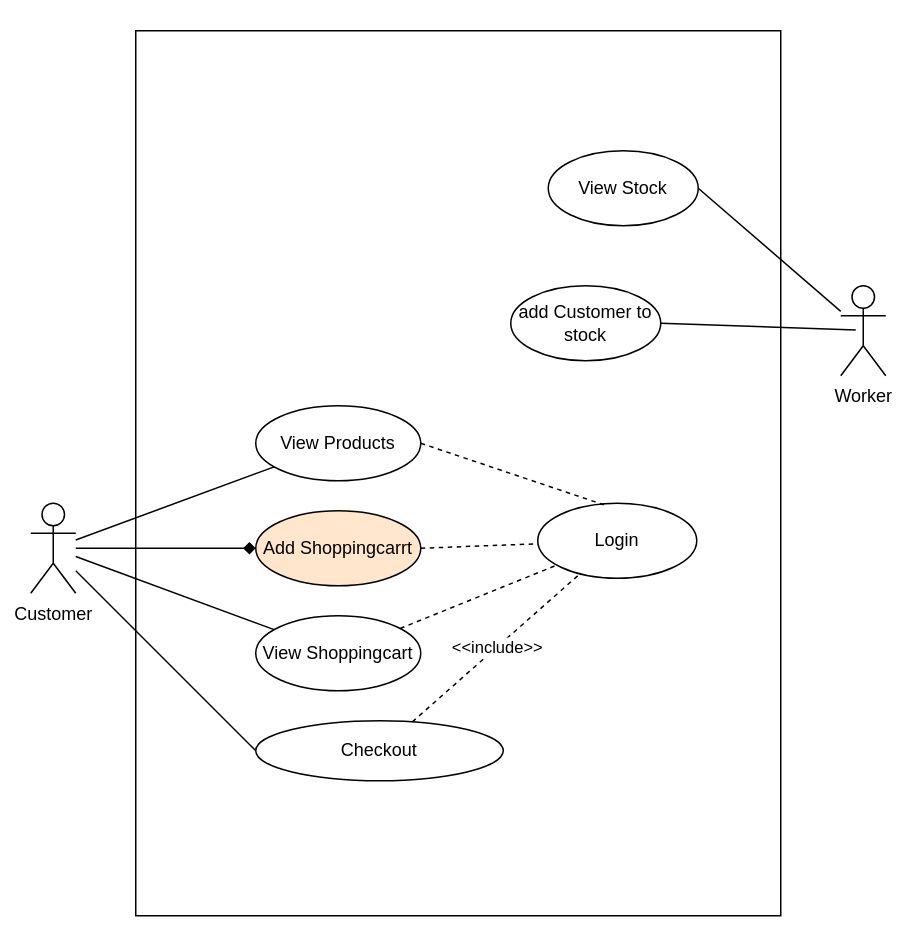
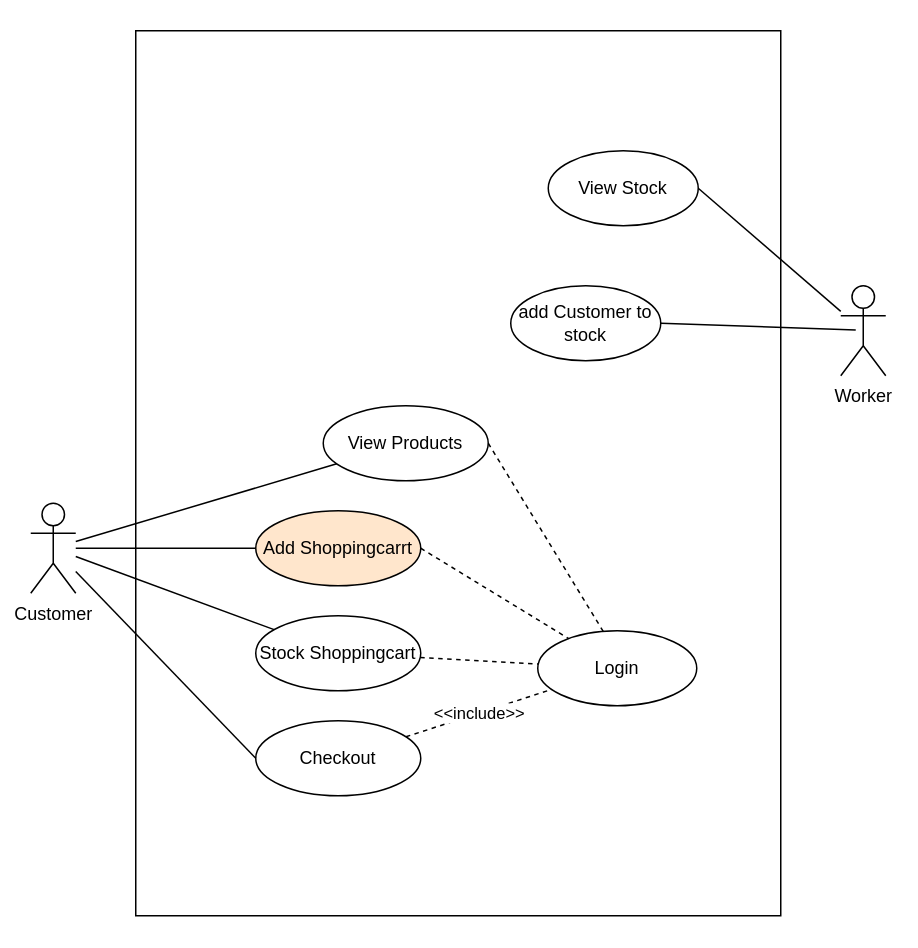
  <mxCell id="0" />
  <mxCell id="1" parent="0" />
  <mxCell id="2" value="Customer" style="shape=umlActor;verticalLabelPosition=bottom;verticalAlign=top;html=1;outlineConnect=0;" vertex="1" parent="1"><mxGeometry x="20" y="335" width="30" height="60" as="geometry" /></mxCell>
  <mxCell id="3" value="Worker" style="shape=umlActor;verticalLabelPosition=bottom;verticalAlign=top;html=1;outlineConnect=0;" vertex="1" parent="1"><mxGeometry x="560" y="190" width="30" height="60" as="geometry" /></mxCell>
  <mxCell id="4" value="" style="rounded=0;whiteSpace=wrap;html=1;" vertex="1" parent="1"><mxGeometry x="90" y="20" width="430" height="590" as="geometry" /></mxCell>
- <mxCell id="5" value="View Products" style="ellipse;whiteSpace=wrap;html=1;" vertex="1" parent="1"><mxGeometry x="170" y="270" width="110" height="50" as="geometry" /></mxCell>
- <mxCell id="6" value="View Shoppingcart" style="ellipse;whiteSpace=wrap;html=1;" vertex="1" parent="1"><mxGeometry x="170" y="410" width="110" height="50" as="geometry" /></mxCell>
- <mxCell id="7" value="Checkout" style="ellipse;whiteSpace=wrap;html=1;" vertex="1" parent="1"><mxGeometry x="170" y="480" width="165" height="40" as="geometry" /></mxCell>
- <mxCell id="8" value="Login" style="ellipse;whiteSpace=wrap;html=1;" vertex="1" parent="1"><mxGeometry x="358" y="335" width="106" height="50" as="geometry" /></mxCell>
+ <mxCell id="5" value="View Products" style="ellipse;whiteSpace=wrap;html=1;" vertex="1" parent="1"><mxGeometry x="215" y="270" width="110" height="50" as="geometry" /></mxCell>
+ <mxCell id="6" value="Stock Shoppingcart" style="ellipse;whiteSpace=wrap;html=1;" vertex="1" parent="1"><mxGeometry x="170" y="410" width="110" height="50" as="geometry" /></mxCell>
+ <mxCell id="7" value="Checkout" style="ellipse;whiteSpace=wrap;html=1;" vertex="1" parent="1"><mxGeometry x="170" y="480" width="110" height="50" as="geometry" /></mxCell>
+ <mxCell id="8" value="Login" style="ellipse;whiteSpace=wrap;html=1;" vertex="1" parent="1"><mxGeometry x="358" y="420" width="106" height="50" as="geometry" /></mxCell>
  <mxCell id="9" value="View Stock" style="ellipse;whiteSpace=wrap;html=1;" vertex="1" parent="1"><mxGeometry x="365" y="100" width="100" height="50" as="geometry" /></mxCell>
  <mxCell id="10" value="add Customer to stock" style="ellipse;whiteSpace=wrap;html=1;" vertex="1" parent="1"><mxGeometry x="340" y="190" width="100" height="50" as="geometry" /></mxCell>
  <mxCell id="11" value="Add Shoppingcarrt" style="ellipse;whiteSpace=wrap;html=1;fillColor=#ffe6cc;" vertex="1" parent="1"><mxGeometry x="170" y="340" width="110" height="50" as="geometry" /></mxCell>
  <mxCell id="12" value="" style="endArrow=none;html=1;rounded=0;" edge="1" parent="1" source="2" target="5"><mxGeometry width="50" height="50" relative="1" as="geometry"><mxPoint x="290" y="380" as="sourcePoint" /><mxPoint x="340" y="330" as="targetPoint" /></mxGeometry></mxCell>
- <mxCell id="13" value="" style="endArrow=diamond;html=1;rounded=0;" edge="1" parent="1" source="2" target="11"><mxGeometry width="50" height="50" relative="1" as="geometry"><mxPoint x="50" y="224.375" as="sourcePoint" /><mxPoint x="192.574" y="170.91" as="targetPoint" /></mxGeometry></mxCell>
+ <mxCell id="13" value="" style="endArrow=none;html=1;rounded=0;" edge="1" parent="1" source="2" target="11"><mxGeometry width="50" height="50" relative="1" as="geometry"><mxPoint x="50" y="224.375" as="sourcePoint" /><mxPoint x="192.574" y="170.91" as="targetPoint" /></mxGeometry></mxCell>
  <mxCell id="14" value="" style="endArrow=none;html=1;rounded=0;" edge="1" parent="1" source="2" target="6"><mxGeometry width="50" height="50" relative="1" as="geometry"><mxPoint x="60" y="234.375" as="sourcePoint" /><mxPoint x="202.574" y="180.91" as="targetPoint" /></mxGeometry></mxCell>
  <mxCell id="15" value="" style="endArrow=none;html=1;rounded=0;entryX=0;entryY=0.5;entryDx=0;entryDy=0;" edge="1" parent="1" source="2" target="7"><mxGeometry width="50" height="50" relative="1" as="geometry"><mxPoint x="70" y="244.375" as="sourcePoint" /><mxPoint x="212.574" y="190.91" as="targetPoint" /></mxGeometry></mxCell>
  <mxCell id="16" value="&amp;lt;&amp;lt;include&amp;gt;&amp;gt;" style="endArrow=none;dashed=1;html=1;rounded=0;" edge="1" parent="1" source="7" target="8"><mxGeometry width="50" height="50" relative="1" as="geometry"><mxPoint x="290" y="380" as="sourcePoint" /><mxPoint x="340" y="330" as="targetPoint" /></mxGeometry></mxCell>
  <mxCell id="17" value="" style="endArrow=none;dashed=1;html=1;rounded=0;" edge="1" parent="1" source="6" target="8"><mxGeometry x="0.271" y="-10" width="50" height="50" relative="1" as="geometry"><mxPoint x="264.22" y="343.82" as="sourcePoint" /><mxPoint x="384.245" y="256.001" as="targetPoint" /><mxPoint as="offset" /></mxGeometry></mxCell>
  <mxCell id="18" value="" style="endArrow=none;dashed=1;html=1;rounded=0;exitX=1;exitY=0.5;exitDx=0;exitDy=0;" edge="1" parent="1" source="11" target="8"><mxGeometry x="0.271" y="-10" width="50" height="50" relative="1" as="geometry"><mxPoint x="259.357" y="220.604" as="sourcePoint" /><mxPoint x="349.999" y="189.995" as="targetPoint" /><mxPoint as="offset" /></mxGeometry></mxCell>
  <mxCell id="19" value="" style="endArrow=none;dashed=1;html=1;rounded=0;exitX=1;exitY=0.5;exitDx=0;exitDy=0;entryX=0.415;entryY=0.02;entryDx=0;entryDy=0;entryPerimeter=0;" edge="1" parent="1" source="5" target="8"><mxGeometry x="0.271" y="-10" width="50" height="50" relative="1" as="geometry"><mxPoint x="289.237" y="290.144" as="sourcePoint" /><mxPoint x="379.879" y="259.535" as="targetPoint" /><mxPoint as="offset" /></mxGeometry></mxCell>
  <mxCell id="20" value="" style="endArrow=none;html=1;rounded=0;exitX=1;exitY=0.5;exitDx=0;exitDy=0;" edge="1" parent="1" source="9" target="3"><mxGeometry width="50" height="50" relative="1" as="geometry"><mxPoint x="290" y="380" as="sourcePoint" /><mxPoint x="340" y="330" as="targetPoint" /></mxGeometry></mxCell>
  <mxCell id="21" value="" style="endArrow=none;html=1;rounded=0;exitX=1;exitY=0.5;exitDx=0;exitDy=0;" edge="1" parent="1" source="10"><mxGeometry width="50" height="50" relative="1" as="geometry"><mxPoint x="450" y="135" as="sourcePoint" /><mxPoint x="570" y="219.444" as="targetPoint" /></mxGeometry></mxCell>
